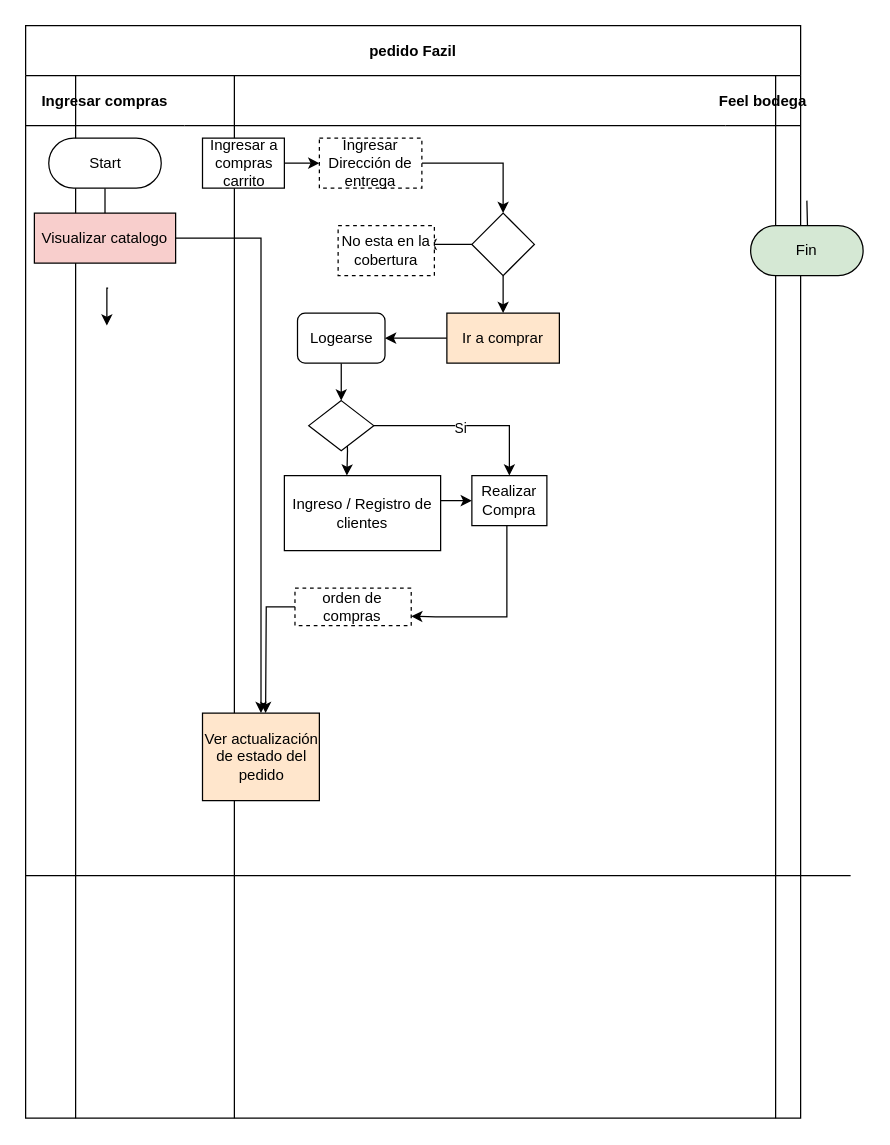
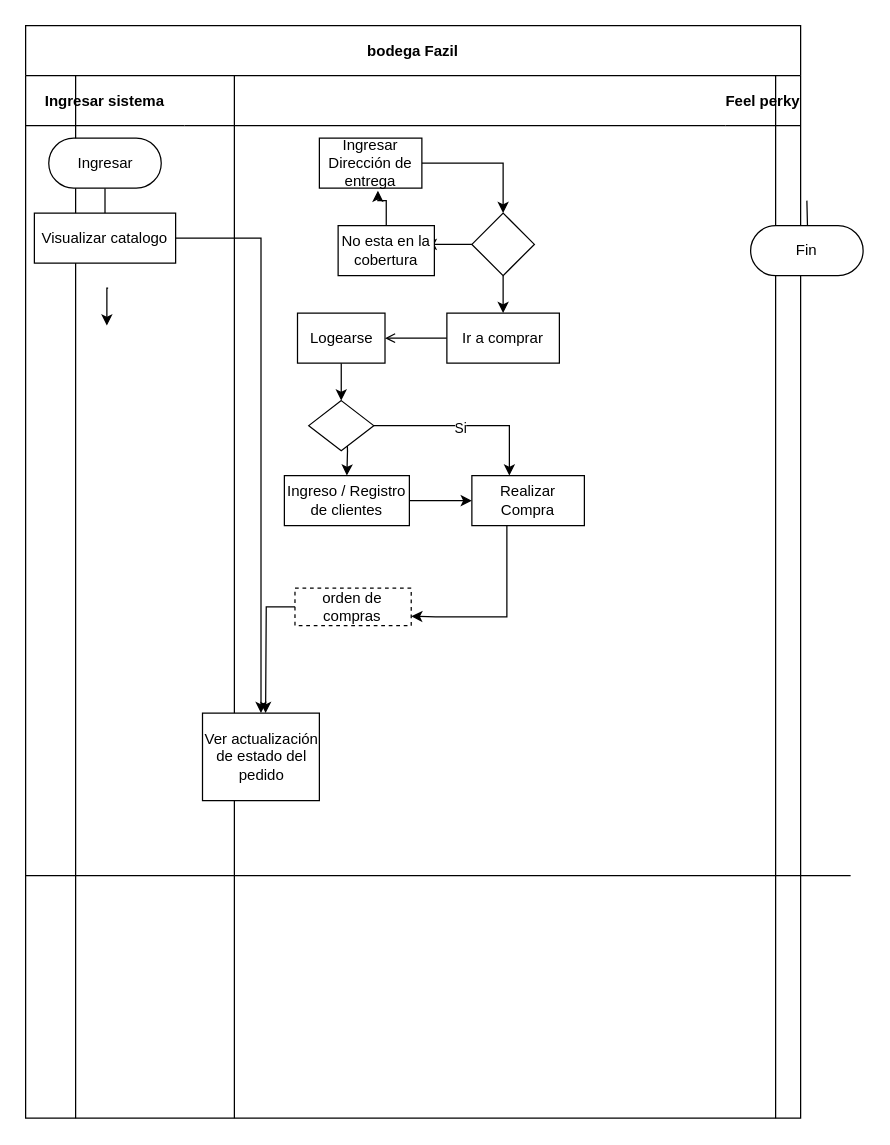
  <mxCell id="0" />
  <mxCell id="1" parent="0" />
- <mxCell id="2" value="pedido Fazil" style="shape=table;childLayout=tableLayout;startSize=40;collapsible=0;recursiveResize=0;expand=0;fillColor=none;fontStyle=1" parent="1" vertex="1"><mxGeometry x="20" y="20" width="620" height="874" as="geometry" /></mxCell>
+ <mxCell id="2" value="bodega Fazil" style="shape=table;childLayout=tableLayout;startSize=40;collapsible=0;recursiveResize=0;expand=0;fillColor=none;fontStyle=1" parent="1" vertex="1"><mxGeometry x="20" y="20" width="620" height="874" as="geometry" /></mxCell>
  <mxCell id="3" value="" style="edgeStyle=orthogonalEdgeStyle;rounded=0;orthogonalLoop=1;jettySize=auto;html=1;" parent="2" edge="1"><mxGeometry relative="1" as="geometry"><mxPoint x="66.0" y="210" as="sourcePoint" /><mxPoint x="65" y="240" as="targetPoint" /></mxGeometry></mxCell>
  <mxCell id="4" value="" style="shape=tableRow;horizontal=0;swimlaneHead=0;swimlaneBody=0;top=0;left=0;bottom=0;right=0;fillColor=none;points=[[0,0.5],[1,0.5]];portConstraint=eastwest;startSize=40;collapsible=0;recursiveResize=0;expand=0;fontStyle=1;" parent="2" vertex="1"><mxGeometry y="40" width="620" height="640" as="geometry" /></mxCell>
- <mxCell id="5" value="Ingresar compras" style="swimlane;swimlaneHead=0;swimlaneBody=0;connectable=0;fillColor=none;startSize=40;collapsible=0;recursiveResize=0;expand=0;fontStyle=1;" parent="4" vertex="1"><mxGeometry width="127" height="640" as="geometry"><mxRectangle width="127" height="640" as="alternateBounds" /></mxGeometry></mxCell>
+ <mxCell id="5" value="Ingresar sistema" style="swimlane;swimlaneHead=0;swimlaneBody=0;connectable=0;fillColor=none;startSize=40;collapsible=0;recursiveResize=0;expand=0;fontStyle=1;" parent="4" vertex="1"><mxGeometry width="127" height="640" as="geometry"><mxRectangle width="127" height="640" as="alternateBounds" /></mxGeometry></mxCell>
  <mxCell id="6" style="edgeStyle=orthogonalEdgeStyle;rounded=0;orthogonalLoop=1;jettySize=auto;html=1;entryX=0.5;entryY=0.25;entryDx=0;entryDy=0;entryPerimeter=0;" edge="1" parent="5" source="7" target="8"><mxGeometry relative="1" as="geometry" /></mxCell>
- <mxCell id="7" value="Start" style="rounded=1;whiteSpace=wrap;html=1;arcSize=50;" parent="5" vertex="1"><mxGeometry x="18.5" y="50" width="90" height="40" as="geometry" /></mxCell>
- <mxCell id="8" value="&lt;font style=&quot;vertical-align: inherit&quot;&gt;&lt;font style=&quot;vertical-align: inherit&quot;&gt;&lt;font style=&quot;vertical-align: inherit&quot;&gt;&lt;font style=&quot;vertical-align: inherit&quot;&gt;&lt;font style=&quot;vertical-align: inherit&quot;&gt;&lt;font style=&quot;vertical-align: inherit&quot;&gt;Visualizar catalogo&lt;/font&gt;&lt;/font&gt;&lt;/font&gt;&lt;/font&gt;&lt;/font&gt;&lt;/font&gt;" style="rounded=0;whiteSpace=wrap;html=1;fillColor=#f8cecc;" vertex="1" parent="5"><mxGeometry x="7" y="110" width="113" height="40" as="geometry" /></mxCell>
+ <mxCell id="7" value="Ingresar" style="rounded=1;whiteSpace=wrap;html=1;arcSize=50;" parent="5" vertex="1"><mxGeometry x="18.5" y="50" width="90" height="40" as="geometry" /></mxCell>
+ <mxCell id="8" value="&lt;font style=&quot;vertical-align: inherit&quot;&gt;&lt;font style=&quot;vertical-align: inherit&quot;&gt;&lt;font style=&quot;vertical-align: inherit&quot;&gt;&lt;font style=&quot;vertical-align: inherit&quot;&gt;&lt;font style=&quot;vertical-align: inherit&quot;&gt;&lt;font style=&quot;vertical-align: inherit&quot;&gt;Visualizar catalogo&lt;/font&gt;&lt;/font&gt;&lt;/font&gt;&lt;/font&gt;&lt;/font&gt;&lt;/font&gt;" style="rounded=0;whiteSpace=wrap;html=1;" vertex="1" parent="5"><mxGeometry x="7" y="110" width="113" height="40" as="geometry" /></mxCell>
  <mxCell id="9" value="" style="swimlane;swimlaneHead=0;swimlaneBody=0;connectable=0;fillColor=none;startSize=40;collapsible=0;recursiveResize=0;expand=0;fontStyle=1;" parent="4" vertex="1"><mxGeometry x="127" width="433" height="640" as="geometry"><mxRectangle width="433" height="640" as="alternateBounds" /></mxGeometry></mxCell>
  <mxCell id="10" value="" style="edgeStyle=orthogonalEdgeStyle;rounded=0;orthogonalLoop=1;jettySize=auto;html=1;exitX=0.5;exitY=1;exitDx=0;exitDy=0;" edge="1" parent="9"><mxGeometry relative="1" as="geometry"><mxPoint x="130.0" y="280" as="sourcePoint" /><mxPoint x="130.0" y="320" as="targetPoint" /><Array as="points" /></mxGeometry></mxCell>
  <mxCell id="11" value="" style="edgeStyle=orthogonalEdgeStyle;rounded=0;orthogonalLoop=1;jettySize=auto;html=1;entryX=0;entryY=0.5;entryDx=0;entryDy=0;" edge="1" parent="9"><mxGeometry relative="1" as="geometry"><mxPoint x="114.5" y="340" as="sourcePoint" /><mxPoint x="230" y="340" as="targetPoint" /></mxGeometry></mxCell>
  <mxCell id="12" value="" style="endArrow=classic;html=1;rounded=0;exitX=1;exitY=0.5;exitDx=0;exitDy=0;" edge="1" parent="9" source="27"><mxGeometry width="50" height="50" relative="1" as="geometry"><mxPoint x="152.308" y="259.16" as="sourcePoint" /><mxPoint x="260" y="320" as="targetPoint" /><Array as="points"><mxPoint x="260" y="280" /></Array></mxGeometry></mxCell>
  <mxCell id="13" value="&lt;font style=&quot;vertical-align: inherit&quot;&gt;&lt;font style=&quot;vertical-align: inherit&quot;&gt;&lt;font style=&quot;vertical-align: inherit&quot;&gt;&lt;font style=&quot;vertical-align: inherit&quot;&gt;Si&lt;/font&gt;&lt;/font&gt;&lt;/font&gt;&lt;/font&gt;" style="edgeLabel;html=1;align=center;verticalAlign=middle;resizable=0;points=[];" vertex="1" connectable="0" parent="12"><mxGeometry x="-0.07" y="-1" relative="1" as="geometry"><mxPoint as="offset" /></mxGeometry></mxCell>
  <mxCell id="14" style="edgeStyle=orthogonalEdgeStyle;rounded=0;orthogonalLoop=1;jettySize=auto;html=1;entryX=0.5;entryY=0;entryDx=0;entryDy=0;" edge="1" parent="9" source="15" target="22"><mxGeometry relative="1" as="geometry" /></mxCell>
- <mxCell id="15" value="&lt;font style=&quot;vertical-align: inherit&quot;&gt;&lt;font style=&quot;vertical-align: inherit&quot;&gt;&lt;font style=&quot;vertical-align: inherit&quot;&gt;&lt;font style=&quot;vertical-align: inherit&quot;&gt;Ingresar Dirección de entrega&lt;/font&gt;&lt;/font&gt;&lt;/font&gt;&lt;/font&gt;" style="rounded=0;whiteSpace=wrap;html=1;dashed=1;" vertex="1" parent="9"><mxGeometry x="108" y="50" width="82" height="40" as="geometry" /></mxCell>
- <mxCell id="16" style="edgeStyle=orthogonalEdgeStyle;rounded=0;orthogonalLoop=1;jettySize=auto;html=1;" edge="1" parent="9" source="17" target="15"><mxGeometry relative="1" as="geometry" /></mxCell>
- <mxCell id="17" value="&lt;font style=&quot;vertical-align: inherit&quot;&gt;&lt;font style=&quot;vertical-align: inherit&quot;&gt;&lt;font style=&quot;vertical-align: inherit&quot;&gt;&lt;font style=&quot;vertical-align: inherit&quot;&gt;&lt;font style=&quot;vertical-align: inherit&quot;&gt;&lt;font style=&quot;vertical-align: inherit&quot;&gt;Ingresar a compras carrito&lt;/font&gt;&lt;/font&gt;&lt;/font&gt;&lt;/font&gt;&lt;/font&gt;&lt;/font&gt;" style="rounded=0;whiteSpace=wrap;html=1;" vertex="1" parent="9"><mxGeometry x="14.5" y="50" width="65.5" height="40" as="geometry" /></mxCell>
- <mxCell id="18" value="" style="edgeStyle=orthogonalEdgeStyle;rounded=0;orthogonalLoop=1;jettySize=auto;html=1;" edge="1" parent="9" source="19" target="26"><mxGeometry relative="1" as="geometry" /></mxCell>
- <mxCell id="19" value="&lt;font style=&quot;vertical-align: inherit&quot;&gt;&lt;font style=&quot;vertical-align: inherit&quot;&gt;&lt;font style=&quot;vertical-align: inherit&quot;&gt;&lt;font style=&quot;vertical-align: inherit&quot;&gt;&lt;font style=&quot;vertical-align: inherit&quot;&gt;&lt;font style=&quot;vertical-align: inherit&quot;&gt;Ir a comprar&lt;/font&gt;&lt;/font&gt;&lt;/font&gt;&lt;/font&gt;&lt;/font&gt;&lt;/font&gt;" style="rounded=0;whiteSpace=wrap;html=1;fillColor=#ffe6cc;" vertex="1" parent="9"><mxGeometry x="210" y="190" width="90" height="40" as="geometry" /></mxCell>
+ <mxCell id="15" value="&lt;font style=&quot;vertical-align: inherit&quot;&gt;&lt;font style=&quot;vertical-align: inherit&quot;&gt;&lt;font style=&quot;vertical-align: inherit&quot;&gt;&lt;font style=&quot;vertical-align: inherit&quot;&gt;Ingresar Dirección de entrega&lt;/font&gt;&lt;/font&gt;&lt;/font&gt;&lt;/font&gt;" style="rounded=0;whiteSpace=wrap;html=1;" vertex="1" parent="9"><mxGeometry x="108" y="50" width="82" height="40" as="geometry" /></mxCell>
+ <mxCell id="18" value="" style="edgeStyle=orthogonalEdgeStyle;rounded=0;orthogonalLoop=1;jettySize=auto;html=1;endArrow=open;" edge="1" parent="9" source="19" target="26"><mxGeometry relative="1" as="geometry" /></mxCell>
+ <mxCell id="19" value="&lt;font style=&quot;vertical-align: inherit&quot;&gt;&lt;font style=&quot;vertical-align: inherit&quot;&gt;&lt;font style=&quot;vertical-align: inherit&quot;&gt;&lt;font style=&quot;vertical-align: inherit&quot;&gt;&lt;font style=&quot;vertical-align: inherit&quot;&gt;&lt;font style=&quot;vertical-align: inherit&quot;&gt;Ir a comprar&lt;/font&gt;&lt;/font&gt;&lt;/font&gt;&lt;/font&gt;&lt;/font&gt;&lt;/font&gt;" style="rounded=0;whiteSpace=wrap;html=1;" vertex="1" parent="9"><mxGeometry x="210" y="190" width="90" height="40" as="geometry" /></mxCell>
  <mxCell id="20" style="edgeStyle=orthogonalEdgeStyle;rounded=0;orthogonalLoop=1;jettySize=auto;html=1;entryX=0.909;entryY=0.375;entryDx=0;entryDy=0;entryPerimeter=0;" edge="1" parent="9" source="22" target="24"><mxGeometry relative="1" as="geometry" /></mxCell>
  <mxCell id="21" style="edgeStyle=orthogonalEdgeStyle;rounded=0;orthogonalLoop=1;jettySize=auto;html=1;" edge="1" parent="9" source="22" target="19"><mxGeometry relative="1" as="geometry" /></mxCell>
  <mxCell id="22" value="" style="rhombus;whiteSpace=wrap;html=1;" vertex="1" parent="9"><mxGeometry x="230" y="110" width="50" height="50" as="geometry" /></mxCell>
- <mxCell id="24" value="&lt;font style=&quot;vertical-align: inherit&quot;&gt;&lt;font style=&quot;vertical-align: inherit&quot;&gt;No esta en la cobertura&lt;/font&gt;&lt;/font&gt;" style="rounded=0;whiteSpace=wrap;html=1;dashed=1;" vertex="1" parent="9"><mxGeometry x="123" y="120" width="77" height="40" as="geometry" /></mxCell>
+ <mxCell id="23" style="edgeStyle=orthogonalEdgeStyle;rounded=0;orthogonalLoop=1;jettySize=auto;html=1;entryX=0.571;entryY=1.05;entryDx=0;entryDy=0;entryPerimeter=0;" edge="1" parent="9" source="24" target="15"><mxGeometry relative="1" as="geometry" /></mxCell>
+ <mxCell id="24" value="&lt;font style=&quot;vertical-align: inherit&quot;&gt;&lt;font style=&quot;vertical-align: inherit&quot;&gt;No esta en la cobertura&lt;/font&gt;&lt;/font&gt;" style="rounded=0;whiteSpace=wrap;html=1;" vertex="1" parent="9"><mxGeometry x="123" y="120" width="77" height="40" as="geometry" /></mxCell>
  <mxCell id="25" style="edgeStyle=orthogonalEdgeStyle;rounded=0;orthogonalLoop=1;jettySize=auto;html=1;entryX=0.5;entryY=0;entryDx=0;entryDy=0;" edge="1" parent="9" source="26" target="27"><mxGeometry relative="1" as="geometry" /></mxCell>
- <mxCell id="26" value="&lt;font style=&quot;vertical-align: inherit&quot;&gt;&lt;font style=&quot;vertical-align: inherit&quot;&gt;&lt;font style=&quot;vertical-align: inherit&quot;&gt;&lt;font style=&quot;vertical-align: inherit&quot;&gt;&lt;font style=&quot;vertical-align: inherit&quot;&gt;&lt;font style=&quot;vertical-align: inherit&quot;&gt;&lt;font style=&quot;vertical-align: inherit&quot;&gt;&lt;font style=&quot;vertical-align: inherit&quot;&gt;&lt;font style=&quot;vertical-align: inherit&quot;&gt;&lt;font style=&quot;vertical-align: inherit&quot;&gt;&lt;font style=&quot;vertical-align: inherit&quot;&gt;&lt;font style=&quot;vertical-align: inherit&quot;&gt;Logearse&lt;/font&gt;&lt;/font&gt;&lt;/font&gt;&lt;/font&gt;&lt;/font&gt;&lt;/font&gt;&lt;/font&gt;&lt;/font&gt;&lt;/font&gt;&lt;/font&gt;&lt;/font&gt;&lt;/font&gt;" style="whiteSpace=wrap;html=1;rounded=1;" vertex="1" parent="9"><mxGeometry x="90.5" y="190" width="70" height="40" as="geometry" /></mxCell>
+ <mxCell id="26" value="&lt;font style=&quot;vertical-align: inherit&quot;&gt;&lt;font style=&quot;vertical-align: inherit&quot;&gt;&lt;font style=&quot;vertical-align: inherit&quot;&gt;&lt;font style=&quot;vertical-align: inherit&quot;&gt;&lt;font style=&quot;vertical-align: inherit&quot;&gt;&lt;font style=&quot;vertical-align: inherit&quot;&gt;&lt;font style=&quot;vertical-align: inherit&quot;&gt;&lt;font style=&quot;vertical-align: inherit&quot;&gt;&lt;font style=&quot;vertical-align: inherit&quot;&gt;&lt;font style=&quot;vertical-align: inherit&quot;&gt;&lt;font style=&quot;vertical-align: inherit&quot;&gt;&lt;font style=&quot;vertical-align: inherit&quot;&gt;Logearse&lt;/font&gt;&lt;/font&gt;&lt;/font&gt;&lt;/font&gt;&lt;/font&gt;&lt;/font&gt;&lt;/font&gt;&lt;/font&gt;&lt;/font&gt;&lt;/font&gt;&lt;/font&gt;&lt;/font&gt;" style="rounded=0;whiteSpace=wrap;html=1;" vertex="1" parent="9"><mxGeometry x="90.5" y="190" width="70" height="40" as="geometry" /></mxCell>
  <mxCell id="27" value="" style="rhombus;whiteSpace=wrap;html=1;" vertex="1" parent="9"><mxGeometry x="99.5" y="260" width="52" height="40" as="geometry" /></mxCell>
- <mxCell id="28" value="&lt;font style=&quot;vertical-align: inherit&quot;&gt;&lt;font style=&quot;vertical-align: inherit&quot;&gt;&lt;font style=&quot;vertical-align: inherit&quot;&gt;&lt;font style=&quot;vertical-align: inherit&quot;&gt;Ingreso / Registro de clientes&lt;/font&gt;&lt;/font&gt;&lt;/font&gt;&lt;/font&gt;" style="rounded=0;whiteSpace=wrap;html=1;" vertex="1" parent="9"><mxGeometry x="80" y="320" width="125" height="60" as="geometry" /></mxCell>
- <mxCell id="29" value="&lt;font style=&quot;vertical-align: inherit&quot;&gt;&lt;font style=&quot;vertical-align: inherit&quot;&gt;Realizar Compra&lt;/font&gt;&lt;/font&gt;" style="rounded=0;whiteSpace=wrap;html=1;" vertex="1" parent="9"><mxGeometry x="230" y="320" width="60" height="40" as="geometry" /></mxCell>
+ <mxCell id="28" value="&lt;font style=&quot;vertical-align: inherit&quot;&gt;&lt;font style=&quot;vertical-align: inherit&quot;&gt;&lt;font style=&quot;vertical-align: inherit&quot;&gt;&lt;font style=&quot;vertical-align: inherit&quot;&gt;Ingreso / Registro de clientes&lt;/font&gt;&lt;/font&gt;&lt;/font&gt;&lt;/font&gt;" style="rounded=0;whiteSpace=wrap;html=1;" vertex="1" parent="9"><mxGeometry x="80" y="320" width="100" height="40" as="geometry" /></mxCell>
+ <mxCell id="29" value="&lt;font style=&quot;vertical-align: inherit&quot;&gt;&lt;font style=&quot;vertical-align: inherit&quot;&gt;Realizar Compra&lt;/font&gt;&lt;/font&gt;" style="rounded=0;whiteSpace=wrap;html=1;" vertex="1" parent="9"><mxGeometry x="230" y="320" width="90" height="40" as="geometry" /></mxCell>
  <mxCell id="30" value="&lt;font style=&quot;vertical-align: inherit&quot;&gt;&lt;font style=&quot;vertical-align: inherit&quot;&gt;&lt;font style=&quot;vertical-align: inherit&quot;&gt;&lt;font style=&quot;vertical-align: inherit&quot;&gt;orden de compras&lt;/font&gt;&lt;/font&gt;&lt;/font&gt;&lt;/font&gt;" style="rounded=0;whiteSpace=wrap;html=1;dashed=1;" vertex="1" parent="9"><mxGeometry x="88.48" y="410" width="93" height="30" as="geometry" /></mxCell>
  <mxCell id="31" style="edgeStyle=orthogonalEdgeStyle;rounded=0;orthogonalLoop=1;jettySize=auto;html=1;entryX=1;entryY=0.75;entryDx=0;entryDy=0;" edge="1" parent="9" target="30"><mxGeometry relative="1" as="geometry"><mxPoint x="258" y="360" as="sourcePoint" /><Array as="points"><mxPoint x="257.98" y="433" /><mxPoint x="200.98" y="433" /></Array></mxGeometry></mxCell>
- <mxCell id="32" value="&lt;font style=&quot;vertical-align: inherit&quot;&gt;&lt;font style=&quot;vertical-align: inherit&quot;&gt;&lt;font style=&quot;vertical-align: inherit&quot;&gt;&lt;font style=&quot;vertical-align: inherit&quot;&gt;Ver actualización de estado del pedido&lt;/font&gt;&lt;/font&gt;&lt;/font&gt;&lt;/font&gt;" style="rounded=0;whiteSpace=wrap;html=1;fillColor=#ffe6cc;" vertex="1" parent="9"><mxGeometry x="14.5" y="510" width="93.5" height="70" as="geometry" /></mxCell>
- <mxCell id="33" value="Feel bodega" style="swimlane;swimlaneHead=0;swimlaneBody=0;connectable=0;fillColor=none;startSize=40;collapsible=0;recursiveResize=0;expand=0;fontStyle=1;" parent="4" vertex="1"><mxGeometry x="560" width="60" height="640" as="geometry"><mxRectangle width="60" height="640" as="alternateBounds" /></mxGeometry></mxCell>
+ <mxCell id="32" value="&lt;font style=&quot;vertical-align: inherit&quot;&gt;&lt;font style=&quot;vertical-align: inherit&quot;&gt;&lt;font style=&quot;vertical-align: inherit&quot;&gt;&lt;font style=&quot;vertical-align: inherit&quot;&gt;Ver actualización de estado del pedido&lt;/font&gt;&lt;/font&gt;&lt;/font&gt;&lt;/font&gt;" style="rounded=0;whiteSpace=wrap;html=1;" vertex="1" parent="9"><mxGeometry x="14.5" y="510" width="93.5" height="70" as="geometry" /></mxCell>
+ <mxCell id="33" value="Feel perky" style="swimlane;swimlaneHead=0;swimlaneBody=0;connectable=0;fillColor=none;startSize=40;collapsible=0;recursiveResize=0;expand=0;fontStyle=1;" parent="4" vertex="1"><mxGeometry x="560" width="60" height="640" as="geometry"><mxRectangle width="60" height="640" as="alternateBounds" /></mxGeometry></mxCell>
  <mxCell id="34" style="edgeStyle=orthogonalEdgeStyle;rounded=0;orthogonalLoop=1;jettySize=auto;html=1;" parent="33" target="35" edge="1"><mxGeometry relative="1" as="geometry"><mxPoint x="65" y="100" as="sourcePoint" /></mxGeometry></mxCell>
- <mxCell id="35" value="&lt;font style=&quot;vertical-align: inherit&quot;&gt;&lt;font style=&quot;vertical-align: inherit&quot;&gt;Fin&lt;/font&gt;&lt;/font&gt;" style="rounded=1;whiteSpace=wrap;html=1;arcSize=50;fillColor=#d5e8d4;" parent="33" vertex="1"><mxGeometry x="20" y="120" width="90" height="40" as="geometry" /></mxCell>
+ <mxCell id="35" value="&lt;font style=&quot;vertical-align: inherit&quot;&gt;&lt;font style=&quot;vertical-align: inherit&quot;&gt;Fin&lt;/font&gt;&lt;/font&gt;" style="rounded=1;whiteSpace=wrap;html=1;arcSize=50;" parent="33" vertex="1"><mxGeometry x="20" y="120" width="90" height="40" as="geometry" /></mxCell>
  <mxCell id="36" style="edgeStyle=orthogonalEdgeStyle;rounded=0;orthogonalLoop=1;jettySize=auto;html=1;" edge="1" parent="4" source="8" target="32"><mxGeometry relative="1" as="geometry" /></mxCell>
  <mxCell id="37" value="" style="shape=tableRow;horizontal=0;swimlaneHead=0;swimlaneBody=0;top=0;left=0;bottom=0;right=0;fillColor=none;points=[[0,0.5],[1,0.5]];portConstraint=eastwest;startSize=40;collapsible=0;recursiveResize=0;expand=0;fontStyle=1;" parent="2" vertex="1"><mxGeometry y="680" width="620" height="194" as="geometry" /></mxCell>
  <mxCell id="38" value="" style="swimlane;swimlaneHead=0;swimlaneBody=0;connectable=0;fillColor=none;startSize=0;collapsible=0;recursiveResize=0;expand=0;fontStyle=1;" parent="37" vertex="1"><mxGeometry width="127" height="194" as="geometry"><mxRectangle width="127" height="194" as="alternateBounds" /></mxGeometry></mxCell>
  <mxCell id="39" value="" style="swimlane;swimlaneHead=0;swimlaneBody=0;connectable=0;fillColor=none;startSize=0;collapsible=0;recursiveResize=0;expand=0;fontStyle=1;" parent="37" vertex="1"><mxGeometry x="127" width="433" height="194" as="geometry"><mxRectangle width="433" height="194" as="alternateBounds" /></mxGeometry></mxCell>
  <mxCell id="40" value="" style="edgeStyle=orthogonalEdgeStyle;rounded=0;orthogonalLoop=1;jettySize=auto;html=1;" edge="1" parent="39" source="30"><mxGeometry relative="1" as="geometry"><mxPoint x="64.98" y="-130" as="targetPoint" /></mxGeometry></mxCell>
  <mxCell id="41" value="" style="swimlane;swimlaneHead=0;swimlaneBody=0;connectable=0;fillColor=none;startSize=0;collapsible=0;recursiveResize=0;expand=0;fontStyle=1;" parent="37" vertex="1"><mxGeometry x="560" width="60" height="194" as="geometry"><mxRectangle width="60" height="194" as="alternateBounds" /></mxGeometry></mxCell>
